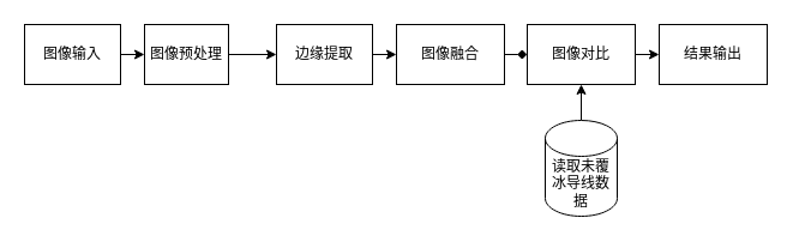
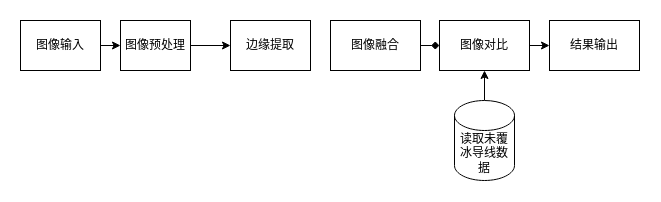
  <mxCell id="0" />
  <mxCell id="1" parent="0" />
  <mxCell id="2" style="edgeStyle=orthogonalEdgeStyle;rounded=0;orthogonalLoop=1;jettySize=auto;html=1;exitX=1;exitY=0.5;exitDx=0;exitDy=0;entryX=0;entryY=0.5;entryDx=0;entryDy=0;" edge="1" parent="1" source="3" target="5"><mxGeometry relative="1" as="geometry" /></mxCell>
  <mxCell id="3" value="图像输入" style="rounded=0;whiteSpace=wrap;html=1;" vertex="1" parent="1"><mxGeometry x="20" y="20" width="80" height="50" as="geometry" /></mxCell>
  <mxCell id="4" style="edgeStyle=orthogonalEdgeStyle;rounded=0;orthogonalLoop=1;jettySize=auto;html=1;exitX=1;exitY=0.5;exitDx=0;exitDy=0;entryX=0;entryY=0.5;entryDx=0;entryDy=0;" edge="1" parent="1" source="5" target="7"><mxGeometry relative="1" as="geometry" /></mxCell>
  <mxCell id="5" value="图像预处理" style="rounded=0;whiteSpace=wrap;html=1;" vertex="1" parent="1"><mxGeometry x="120" y="20" width="70" height="50" as="geometry" /></mxCell>
- <mxCell id="6" style="edgeStyle=orthogonalEdgeStyle;rounded=0;orthogonalLoop=1;jettySize=auto;html=1;exitX=1;exitY=0.5;exitDx=0;exitDy=0;entryX=0;entryY=0.5;entryDx=0;entryDy=0;" edge="1" parent="1" source="7" target="9"><mxGeometry relative="1" as="geometry" /></mxCell>
  <mxCell id="7" value="边缘提取" style="rounded=0;whiteSpace=wrap;html=1;" vertex="1" parent="1"><mxGeometry x="230" y="20" width="80" height="50" as="geometry" /></mxCell>
  <mxCell id="8" style="edgeStyle=orthogonalEdgeStyle;rounded=0;orthogonalLoop=1;jettySize=auto;html=1;exitX=1;exitY=0.5;exitDx=0;exitDy=0;entryX=0;entryY=0.5;entryDx=0;entryDy=0;endArrow=diamond;" edge="1" parent="1" source="9" target="11"><mxGeometry relative="1" as="geometry" /></mxCell>
  <mxCell id="9" value="图像融合" style="rounded=0;whiteSpace=wrap;html=1;" vertex="1" parent="1"><mxGeometry x="330" y="20" width="90" height="50" as="geometry" /></mxCell>
  <mxCell id="10" style="edgeStyle=orthogonalEdgeStyle;rounded=0;orthogonalLoop=1;jettySize=auto;html=1;exitX=1;exitY=0.5;exitDx=0;exitDy=0;entryX=0;entryY=0.5;entryDx=0;entryDy=0;" edge="1" parent="1" source="11" target="12"><mxGeometry relative="1" as="geometry" /></mxCell>
  <mxCell id="11" value="图像对比" style="rounded=0;whiteSpace=wrap;html=1;" vertex="1" parent="1"><mxGeometry x="439" y="20" width="90" height="50" as="geometry" /></mxCell>
  <mxCell id="12" value="结果输出" style="rounded=0;whiteSpace=wrap;html=1;" vertex="1" parent="1"><mxGeometry x="549" y="20" width="90" height="50" as="geometry" /></mxCell>
  <mxCell id="13" style="edgeStyle=orthogonalEdgeStyle;rounded=0;orthogonalLoop=1;jettySize=auto;html=1;exitX=0.5;exitY=0;exitDx=0;exitDy=0;exitPerimeter=0;entryX=0.5;entryY=1;entryDx=0;entryDy=0;" edge="1" parent="1" source="14" target="11"><mxGeometry relative="1" as="geometry" /></mxCell>
  <mxCell id="14" value="&lt;span&gt;读取未覆冰导线数据&lt;/span&gt;" style="shape=cylinder3;whiteSpace=wrap;html=1;boundedLbl=1;backgroundOutline=1;size=15;" vertex="1" parent="1"><mxGeometry x="454" y="100" width="60" height="80" as="geometry" /></mxCell>
